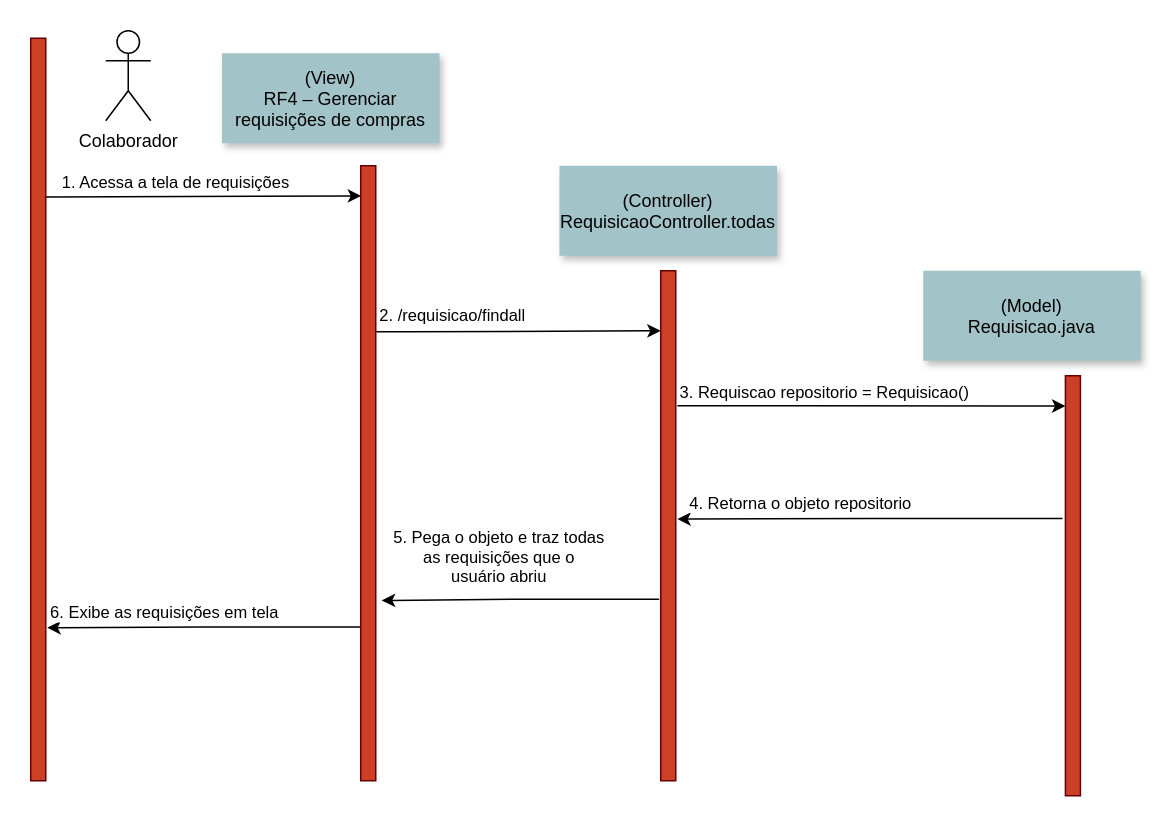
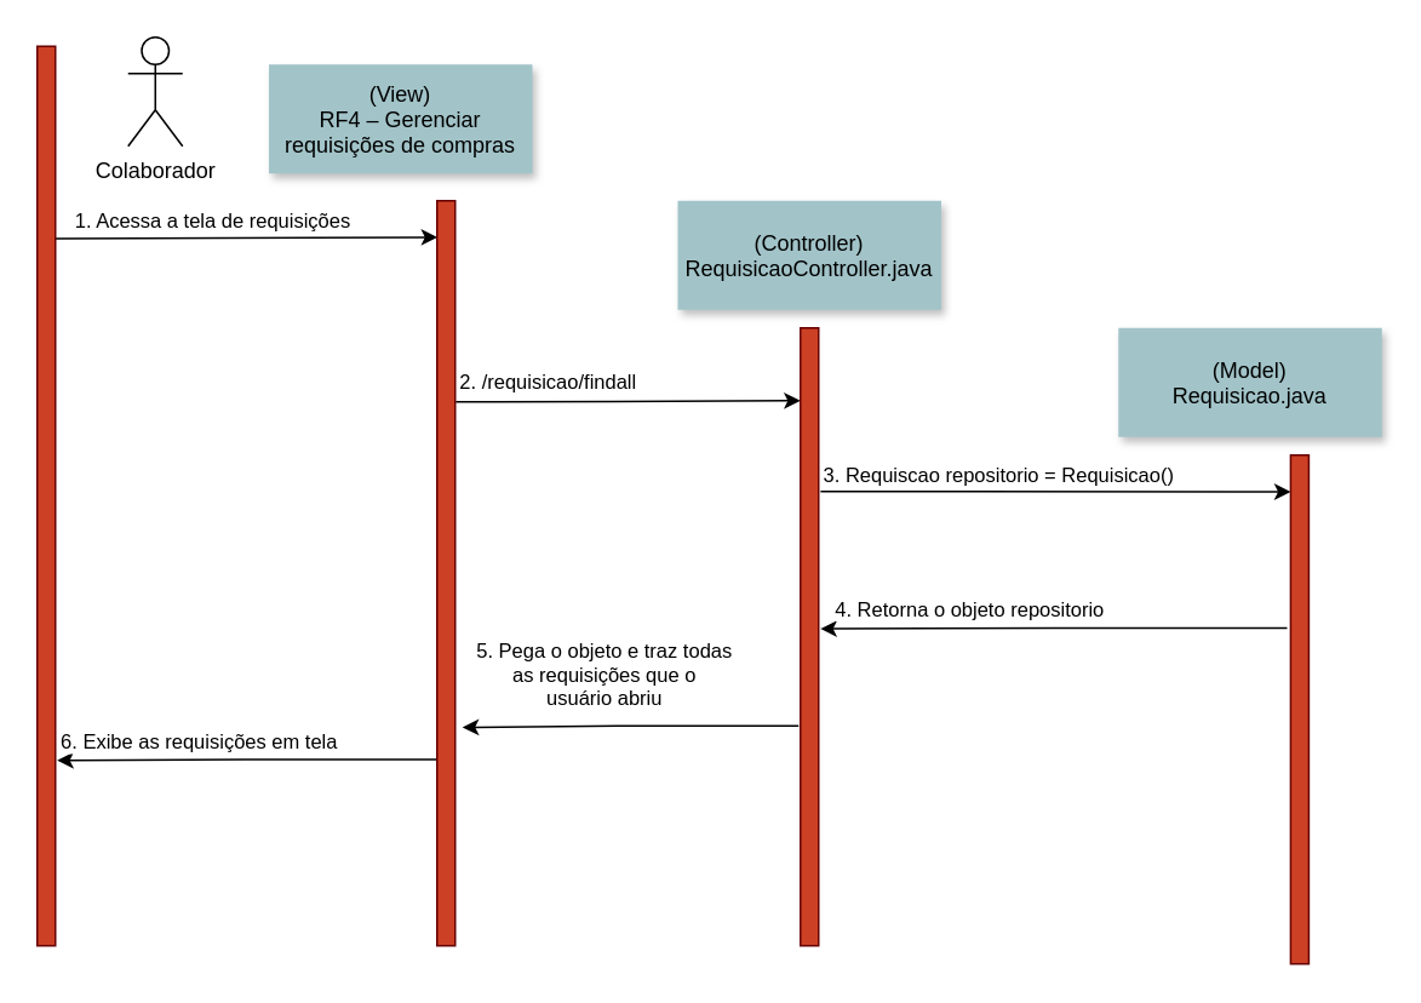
  <mxCell id="0" />
  <mxCell id="1" parent="0" />
  <mxCell id="2" style="edgeStyle=orthogonalEdgeStyle;rounded=0;orthogonalLoop=1;jettySize=auto;html=1;exitX=0.9;exitY=0.214;exitDx=0;exitDy=0;entryX=0.033;entryY=0.049;entryDx=0;entryDy=0;entryPerimeter=0;exitPerimeter=0;" edge="1" parent="1" source="4" target="10"><mxGeometry relative="1" as="geometry"><mxPoint x="50" y="140" as="sourcePoint" /><mxPoint x="200" y="150" as="targetPoint" /><Array as="points"><mxPoint x="30" y="131" /></Array></mxGeometry></mxCell>
  <mxCell id="3" value="1. Acessa a tela de requisições&amp;nbsp;" style="edgeLabel;html=1;align=center;verticalAlign=middle;resizable=0;points=[];" vertex="1" connectable="0" parent="2"><mxGeometry x="-0.288" y="3" relative="1" as="geometry"><mxPoint x="14" y="-7" as="offset" /></mxGeometry></mxCell>
  <mxCell id="4" value="" style="fillColor=#CC4125;strokeColor=#660000" vertex="1" parent="1"><mxGeometry x="20" y="25" width="10" height="495" as="geometry" /></mxCell>
  <mxCell id="5" value="Colaborador" style="shape=umlActor;verticalLabelPosition=bottom;verticalAlign=top;html=1;outlineConnect=0;" vertex="1" parent="1"><mxGeometry x="70" y="20" width="30" height="60" as="geometry" /></mxCell>
  <mxCell id="6" style="edgeStyle=orthogonalEdgeStyle;rounded=0;orthogonalLoop=1;jettySize=auto;html=1;entryX=-0.062;entryY=0.224;entryDx=0;entryDy=0;entryPerimeter=0;exitX=1.033;exitY=0.27;exitDx=0;exitDy=0;exitPerimeter=0;" edge="1" parent="1" source="10"><mxGeometry relative="1" as="geometry"><mxPoint x="252.38" y="220.55" as="sourcePoint" /><mxPoint x="440" y="220.05" as="targetPoint" /><Array as="points"><mxPoint x="271" y="221" /></Array></mxGeometry></mxCell>
  <mxCell id="7" value="2. /requisicao/findall" style="edgeLabel;html=1;align=center;verticalAlign=middle;resizable=0;points=[];" vertex="1" connectable="0" parent="6"><mxGeometry x="-0.681" relative="1" as="geometry"><mxPoint x="20" y="-11" as="offset" /></mxGeometry></mxCell>
  <mxCell id="8" style="edgeStyle=orthogonalEdgeStyle;rounded=0;orthogonalLoop=1;jettySize=auto;html=1;entryX=1.1;entryY=0.794;entryDx=0;entryDy=0;entryPerimeter=0;exitX=0;exitY=0.75;exitDx=0;exitDy=0;" edge="1" parent="1" source="10" target="4"><mxGeometry relative="1" as="geometry"><mxPoint x="60" y="270" as="targetPoint" /></mxGeometry></mxCell>
  <mxCell id="9" value="6. Exibe as requisições em tela" style="edgeLabel;html=1;align=center;verticalAlign=middle;resizable=0;points=[];" vertex="1" connectable="0" parent="8"><mxGeometry x="0.368" relative="1" as="geometry"><mxPoint x="11" y="-11" as="offset" /></mxGeometry></mxCell>
  <mxCell id="10" value="" style="fillColor=#CC4125;strokeColor=#660000" vertex="1" parent="1"><mxGeometry x="240" y="110" width="10" height="410" as="geometry" /></mxCell>
  <mxCell id="11" value="(View)&#10;RF4 – Gerenciar &#10;requisições de compras" style="shadow=1;fillColor=#A2C4C9;strokeColor=none" vertex="1" parent="1"><mxGeometry x="147.5" y="35" width="145" height="60" as="geometry" /></mxCell>
  <mxCell id="12" style="edgeStyle=orthogonalEdgeStyle;rounded=0;orthogonalLoop=1;jettySize=auto;html=1;entryX=-0.111;entryY=0.33;entryDx=0;entryDy=0;entryPerimeter=0;" edge="1" parent="1"><mxGeometry relative="1" as="geometry"><mxPoint x="451.11" y="270" as="sourcePoint" /><mxPoint x="709.78" y="270.2" as="targetPoint" /><Array as="points"><mxPoint x="531.11" y="270" /><mxPoint x="531.11" y="270" /></Array></mxGeometry></mxCell>
  <mxCell id="13" value="3. Requiscao repositorio = Requisicao()" style="edgeLabel;html=1;align=center;verticalAlign=middle;resizable=0;points=[];" vertex="1" connectable="0" parent="12"><mxGeometry x="-0.646" y="1" relative="1" as="geometry"><mxPoint x="51" y="-9" as="offset" /></mxGeometry></mxCell>
  <mxCell id="14" style="edgeStyle=orthogonalEdgeStyle;rounded=0;orthogonalLoop=1;jettySize=auto;html=1;entryX=1.4;entryY=0.707;entryDx=0;entryDy=0;entryPerimeter=0;exitX=-0.1;exitY=0.644;exitDx=0;exitDy=0;exitPerimeter=0;" edge="1" parent="1" source="16" target="10"><mxGeometry relative="1" as="geometry" /></mxCell>
  <mxCell id="15" value="5. Pega o objeto e traz todas &lt;br&gt;as requisições que o &lt;br&gt;usuário abriu" style="edgeLabel;html=1;align=center;verticalAlign=middle;resizable=0;points=[];" vertex="1" connectable="0" parent="14"><mxGeometry x="0.679" y="-2" relative="1" as="geometry"><mxPoint x="48" y="-27" as="offset" /></mxGeometry></mxCell>
  <mxCell id="16" value="" style="fillColor=#CC4125;strokeColor=#660000" vertex="1" parent="1"><mxGeometry x="440" y="180" width="10" height="340" as="geometry" /></mxCell>
- <mxCell id="17" value="(Controller)&#10;RequisicaoController.todas" style="shadow=1;fillColor=#A2C4C9;strokeColor=none" vertex="1" parent="1"><mxGeometry x="372.5" y="110" width="145" height="60" as="geometry" /></mxCell>
+ <mxCell id="17" value="(Controller)&#10;RequisicaoController.java" style="shadow=1;fillColor=#A2C4C9;strokeColor=none" vertex="1" parent="1"><mxGeometry x="372.5" y="110" width="145" height="60" as="geometry" /></mxCell>
  <mxCell id="18" style="edgeStyle=orthogonalEdgeStyle;rounded=0;orthogonalLoop=1;jettySize=auto;html=1;entryX=1.1;entryY=0.487;entryDx=0;entryDy=0;entryPerimeter=0;exitX=-0.195;exitY=0.34;exitDx=0;exitDy=0;exitPerimeter=0;" edge="1" parent="1" source="20" target="16"><mxGeometry relative="1" as="geometry"><mxPoint x="445" y="346" as="targetPoint" /><Array as="points" /></mxGeometry></mxCell>
  <mxCell id="19" value="4. Retorna o objeto repositorio" style="edgeLabel;html=1;align=center;verticalAlign=middle;resizable=0;points=[];" vertex="1" connectable="0" parent="18"><mxGeometry x="0.284" relative="1" as="geometry"><mxPoint x="-11" y="-11" as="offset" /></mxGeometry></mxCell>
  <mxCell id="20" value="" style="fillColor=#CC4125;strokeColor=#660000" vertex="1" parent="1"><mxGeometry x="709.78" y="250" width="10" height="280" as="geometry" /></mxCell>
  <mxCell id="21" value="(Model)&#10;Requisicao.java" style="shadow=1;fillColor=#A2C4C9;strokeColor=none" vertex="1" parent="1"><mxGeometry x="615" y="180" width="145" height="60" as="geometry" /></mxCell>
